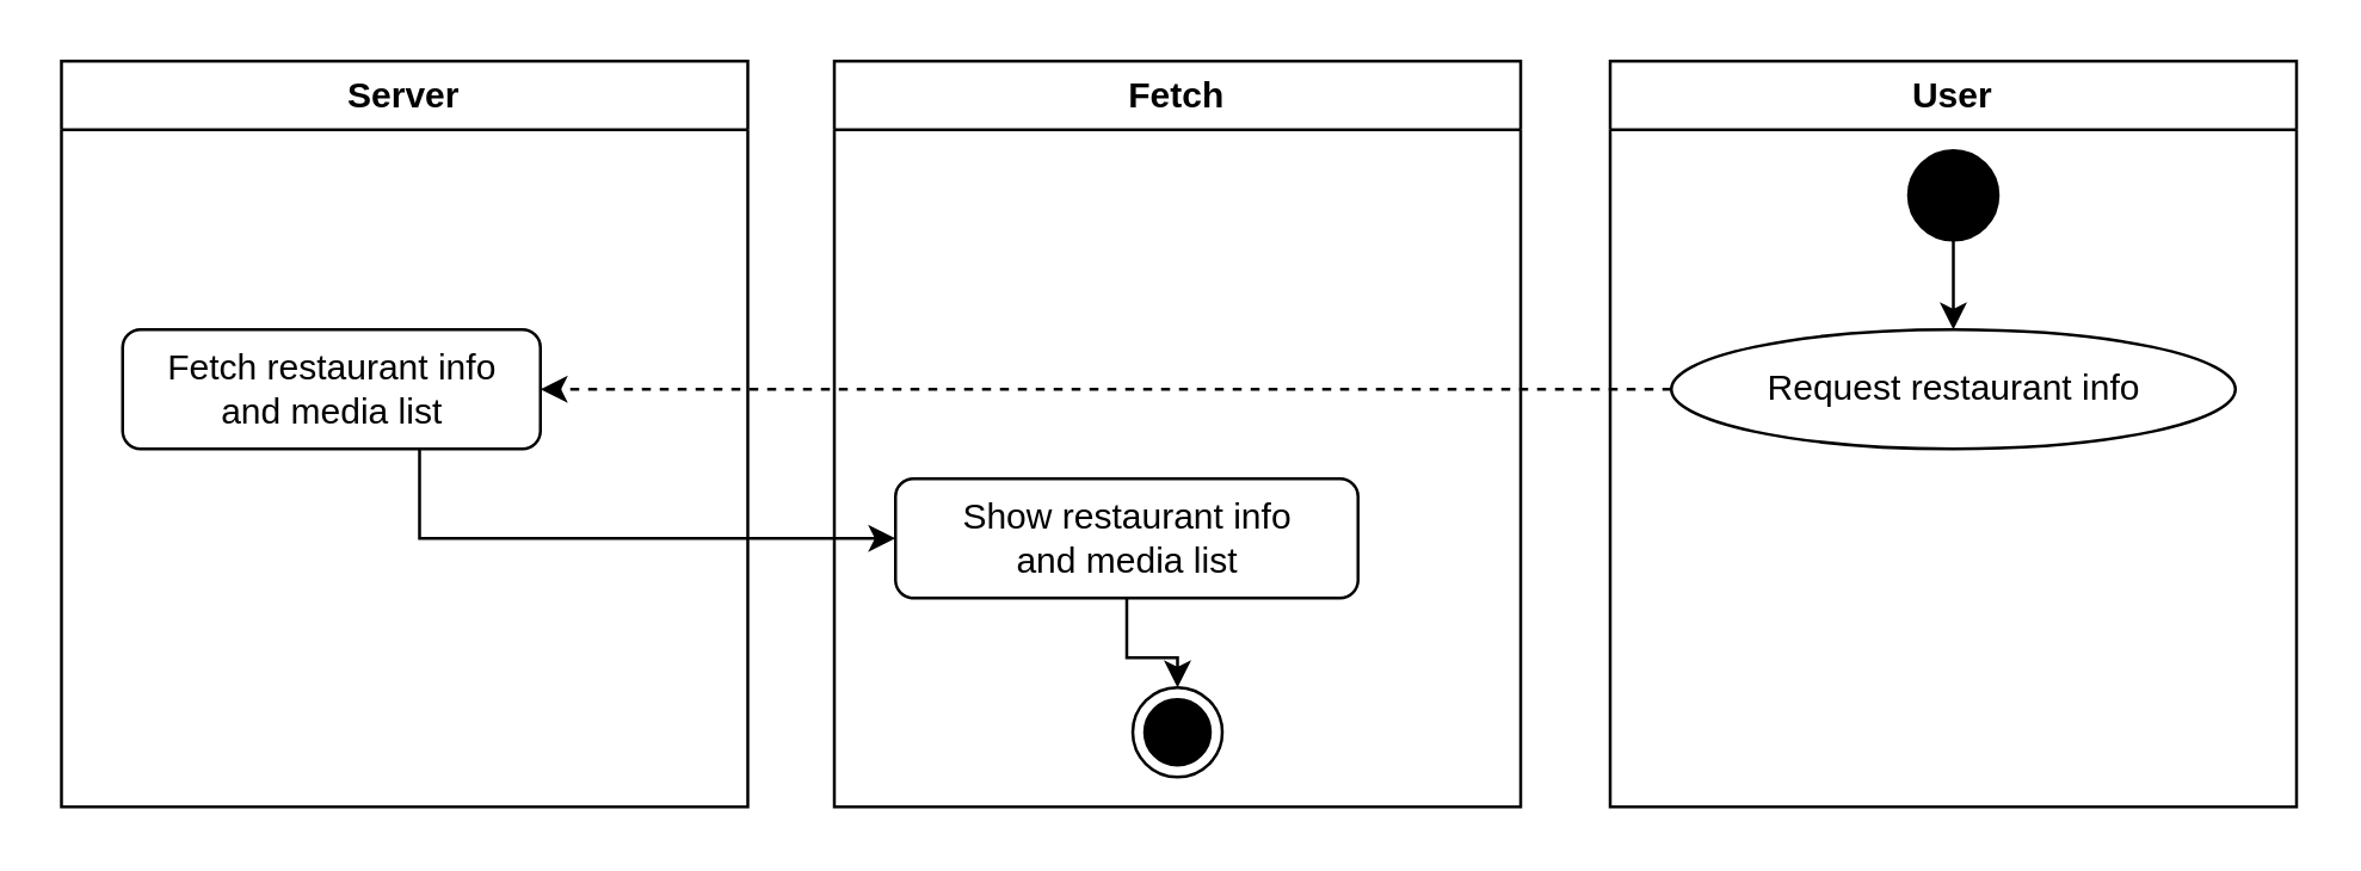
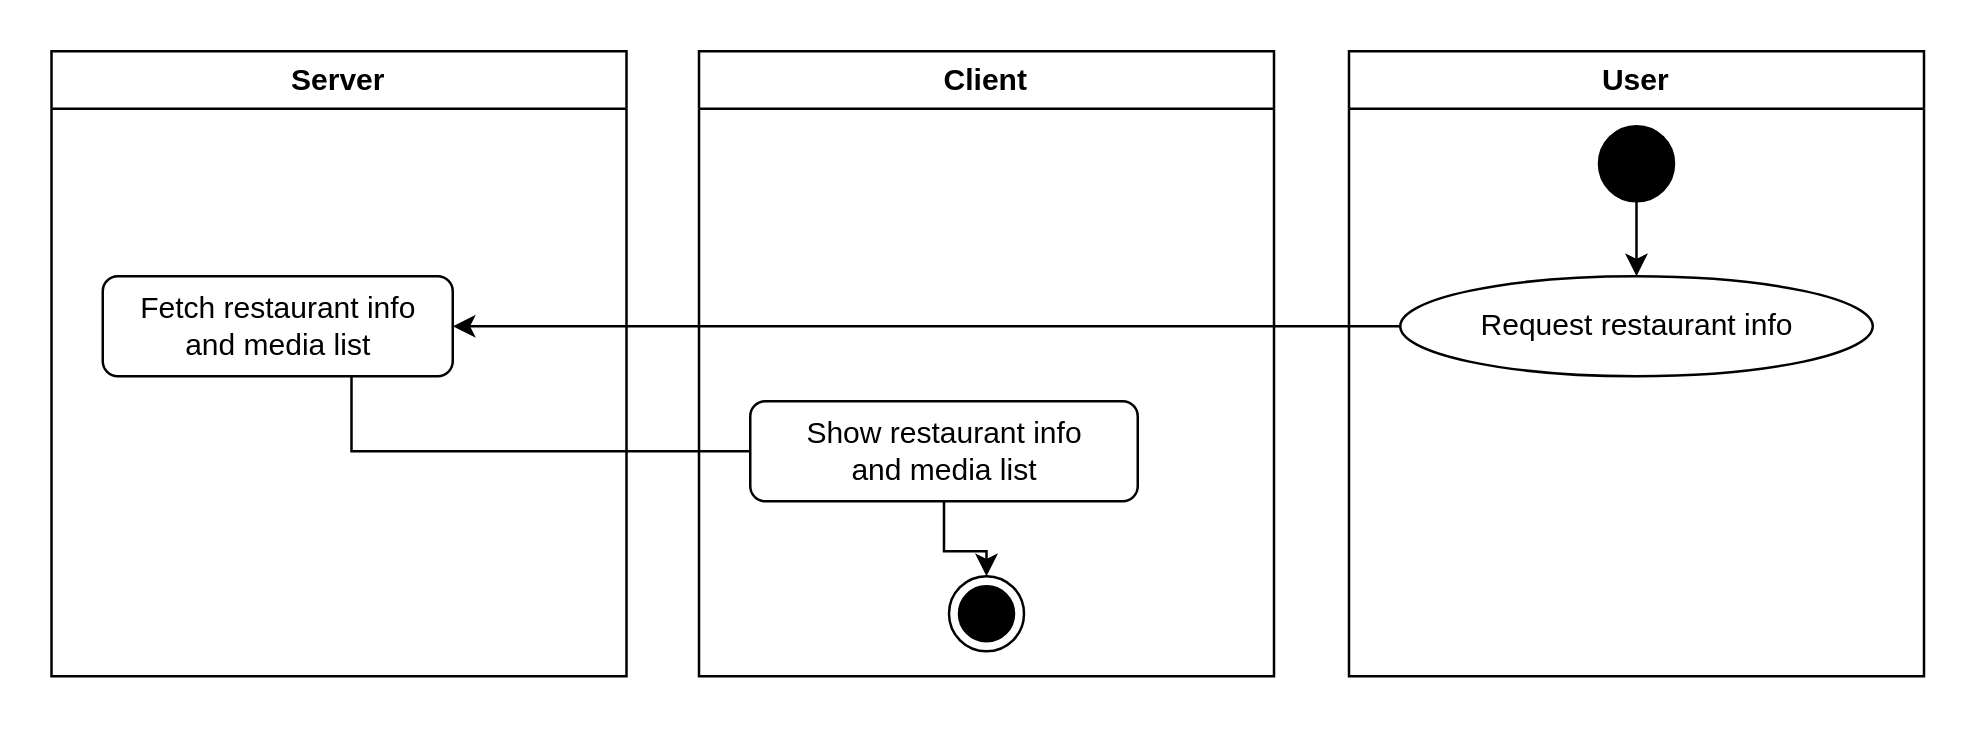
  <mxCell id="0" />
  <mxCell id="1" parent="0" />
- <mxCell id="2" value="Fetch" style="swimlane;whiteSpace=wrap;html=1;" parent="1" vertex="1"><mxGeometry x="279" y="20" width="230" height="250" as="geometry" /></mxCell>
+ <mxCell id="2" value="Client" style="swimlane;whiteSpace=wrap;html=1;" parent="1" vertex="1"><mxGeometry x="279" y="20" width="230" height="250" as="geometry" /></mxCell>
  <mxCell id="3" value="Show restaurant info&lt;br&gt;and media list" style="rounded=1;whiteSpace=wrap;html=1;" vertex="1" parent="2"><mxGeometry x="20.5" y="140" width="155" height="40" as="geometry" /></mxCell>
  <mxCell id="4" value="" style="ellipse;html=1;shape=endState;fillColor=strokeColor;" vertex="1" parent="2"><mxGeometry x="100" y="210" width="30" height="30" as="geometry" /></mxCell>
  <mxCell id="5" style="edgeStyle=orthogonalEdgeStyle;rounded=0;orthogonalLoop=1;jettySize=auto;html=1;entryX=0.5;entryY=0;entryDx=0;entryDy=0;" edge="1" parent="2" source="3" target="4"><mxGeometry relative="1" as="geometry" /></mxCell>
  <mxCell id="6" value="User" style="swimlane;whiteSpace=wrap;html=1;" parent="1" vertex="1"><mxGeometry x="539" y="20" width="230" height="250" as="geometry" /></mxCell>
  <mxCell id="7" value="Request restaurant info" style="ellipse;whiteSpace=wrap;html=1;" vertex="1" parent="6"><mxGeometry x="20.5" y="90" width="189" height="40" as="geometry" /></mxCell>
  <mxCell id="8" value="" style="edgeStyle=orthogonalEdgeStyle;rounded=0;orthogonalLoop=1;jettySize=auto;html=1;" edge="1" parent="6" source="9" target="7"><mxGeometry relative="1" as="geometry" /></mxCell>
  <mxCell id="9" value="" style="ellipse;fillColor=strokeColor;html=1;" vertex="1" parent="6"><mxGeometry x="100" y="30" width="30" height="30" as="geometry" /></mxCell>
  <mxCell id="10" value="Server" style="swimlane;whiteSpace=wrap;html=1;" vertex="1" parent="1"><mxGeometry x="20" y="20" width="230" height="250" as="geometry" /></mxCell>
  <mxCell id="11" value="Fetch restaurant info&lt;br&gt;and media list" style="rounded=1;whiteSpace=wrap;html=1;" vertex="1" parent="10"><mxGeometry x="20.5" y="90" width="140" height="40" as="geometry" /></mxCell>
- <mxCell id="12" style="edgeStyle=orthogonalEdgeStyle;rounded=0;orthogonalLoop=1;jettySize=auto;html=1;entryX=1;entryY=0.5;entryDx=0;entryDy=0;dashed=1;" edge="1" parent="1" source="7" target="11"><mxGeometry relative="1" as="geometry" /></mxCell>
- <mxCell id="13" style="edgeStyle=orthogonalEdgeStyle;rounded=0;orthogonalLoop=1;jettySize=auto;html=1;entryX=0;entryY=0.5;entryDx=0;entryDy=0;" edge="1" parent="1" source="11" target="3"><mxGeometry relative="1" as="geometry"><Array as="points"><mxPoint x="140" y="180" /></Array></mxGeometry></mxCell>
+ <mxCell id="12" style="edgeStyle=orthogonalEdgeStyle;rounded=0;orthogonalLoop=1;jettySize=auto;html=1;entryX=1;entryY=0.5;entryDx=0;entryDy=0;" edge="1" parent="1" source="7" target="11"><mxGeometry relative="1" as="geometry" /></mxCell>
+ <mxCell id="13" style="edgeStyle=orthogonalEdgeStyle;rounded=0;orthogonalLoop=1;jettySize=auto;html=1;entryX=0;entryY=0.5;entryDx=0;entryDy=0;endArrow=none;" edge="1" parent="1" source="11" target="3"><mxGeometry relative="1" as="geometry"><Array as="points"><mxPoint x="140" y="180" /></Array></mxGeometry></mxCell>
